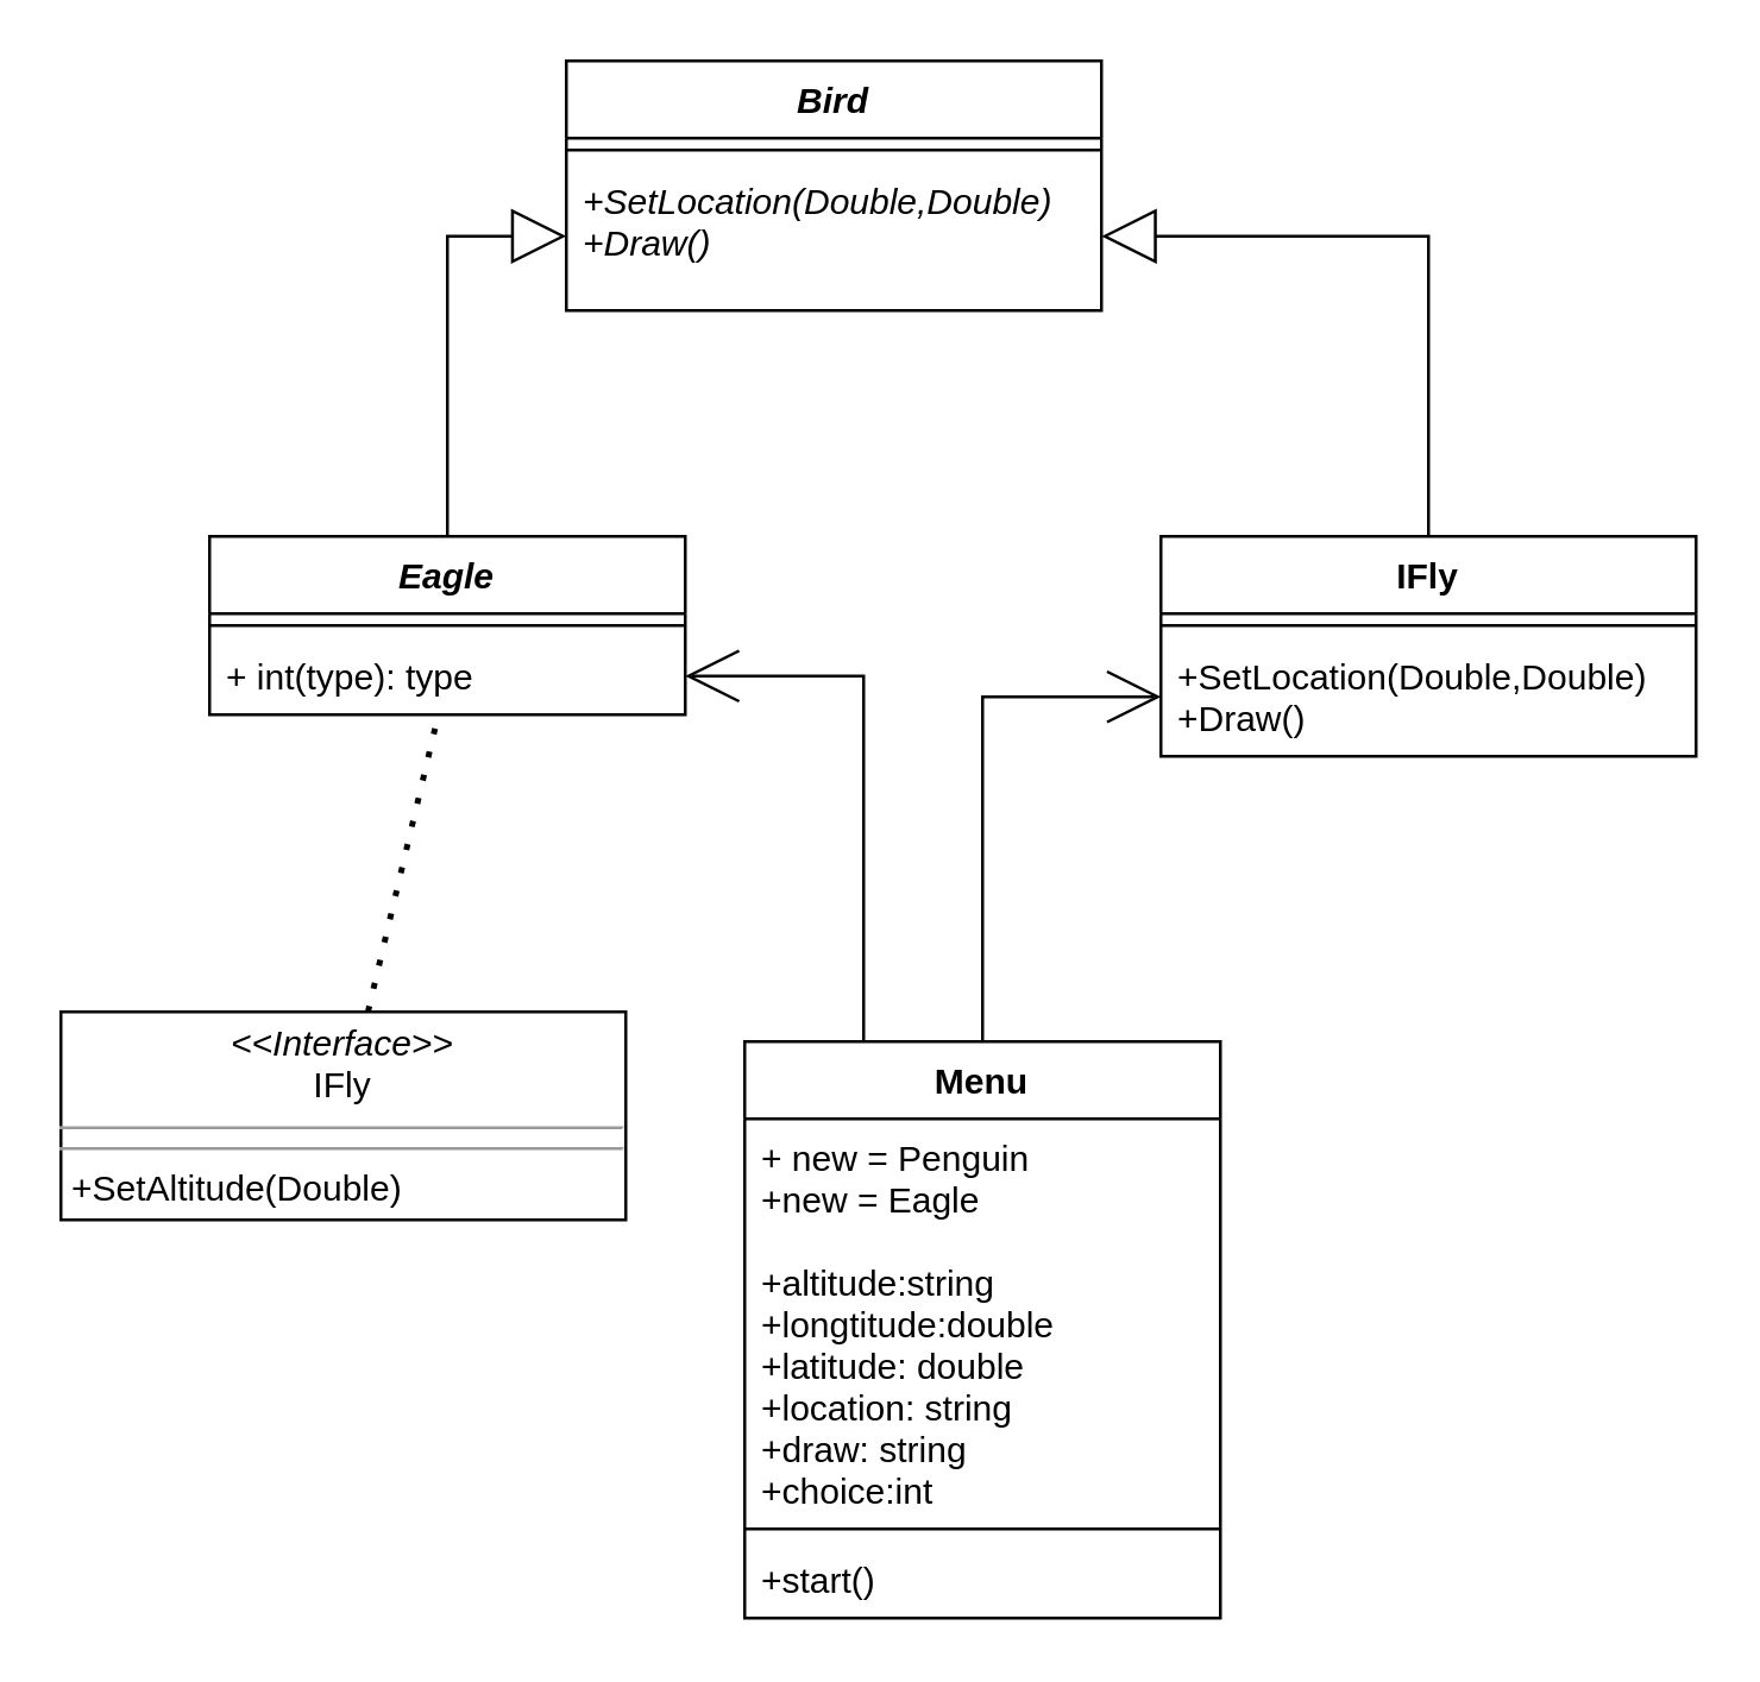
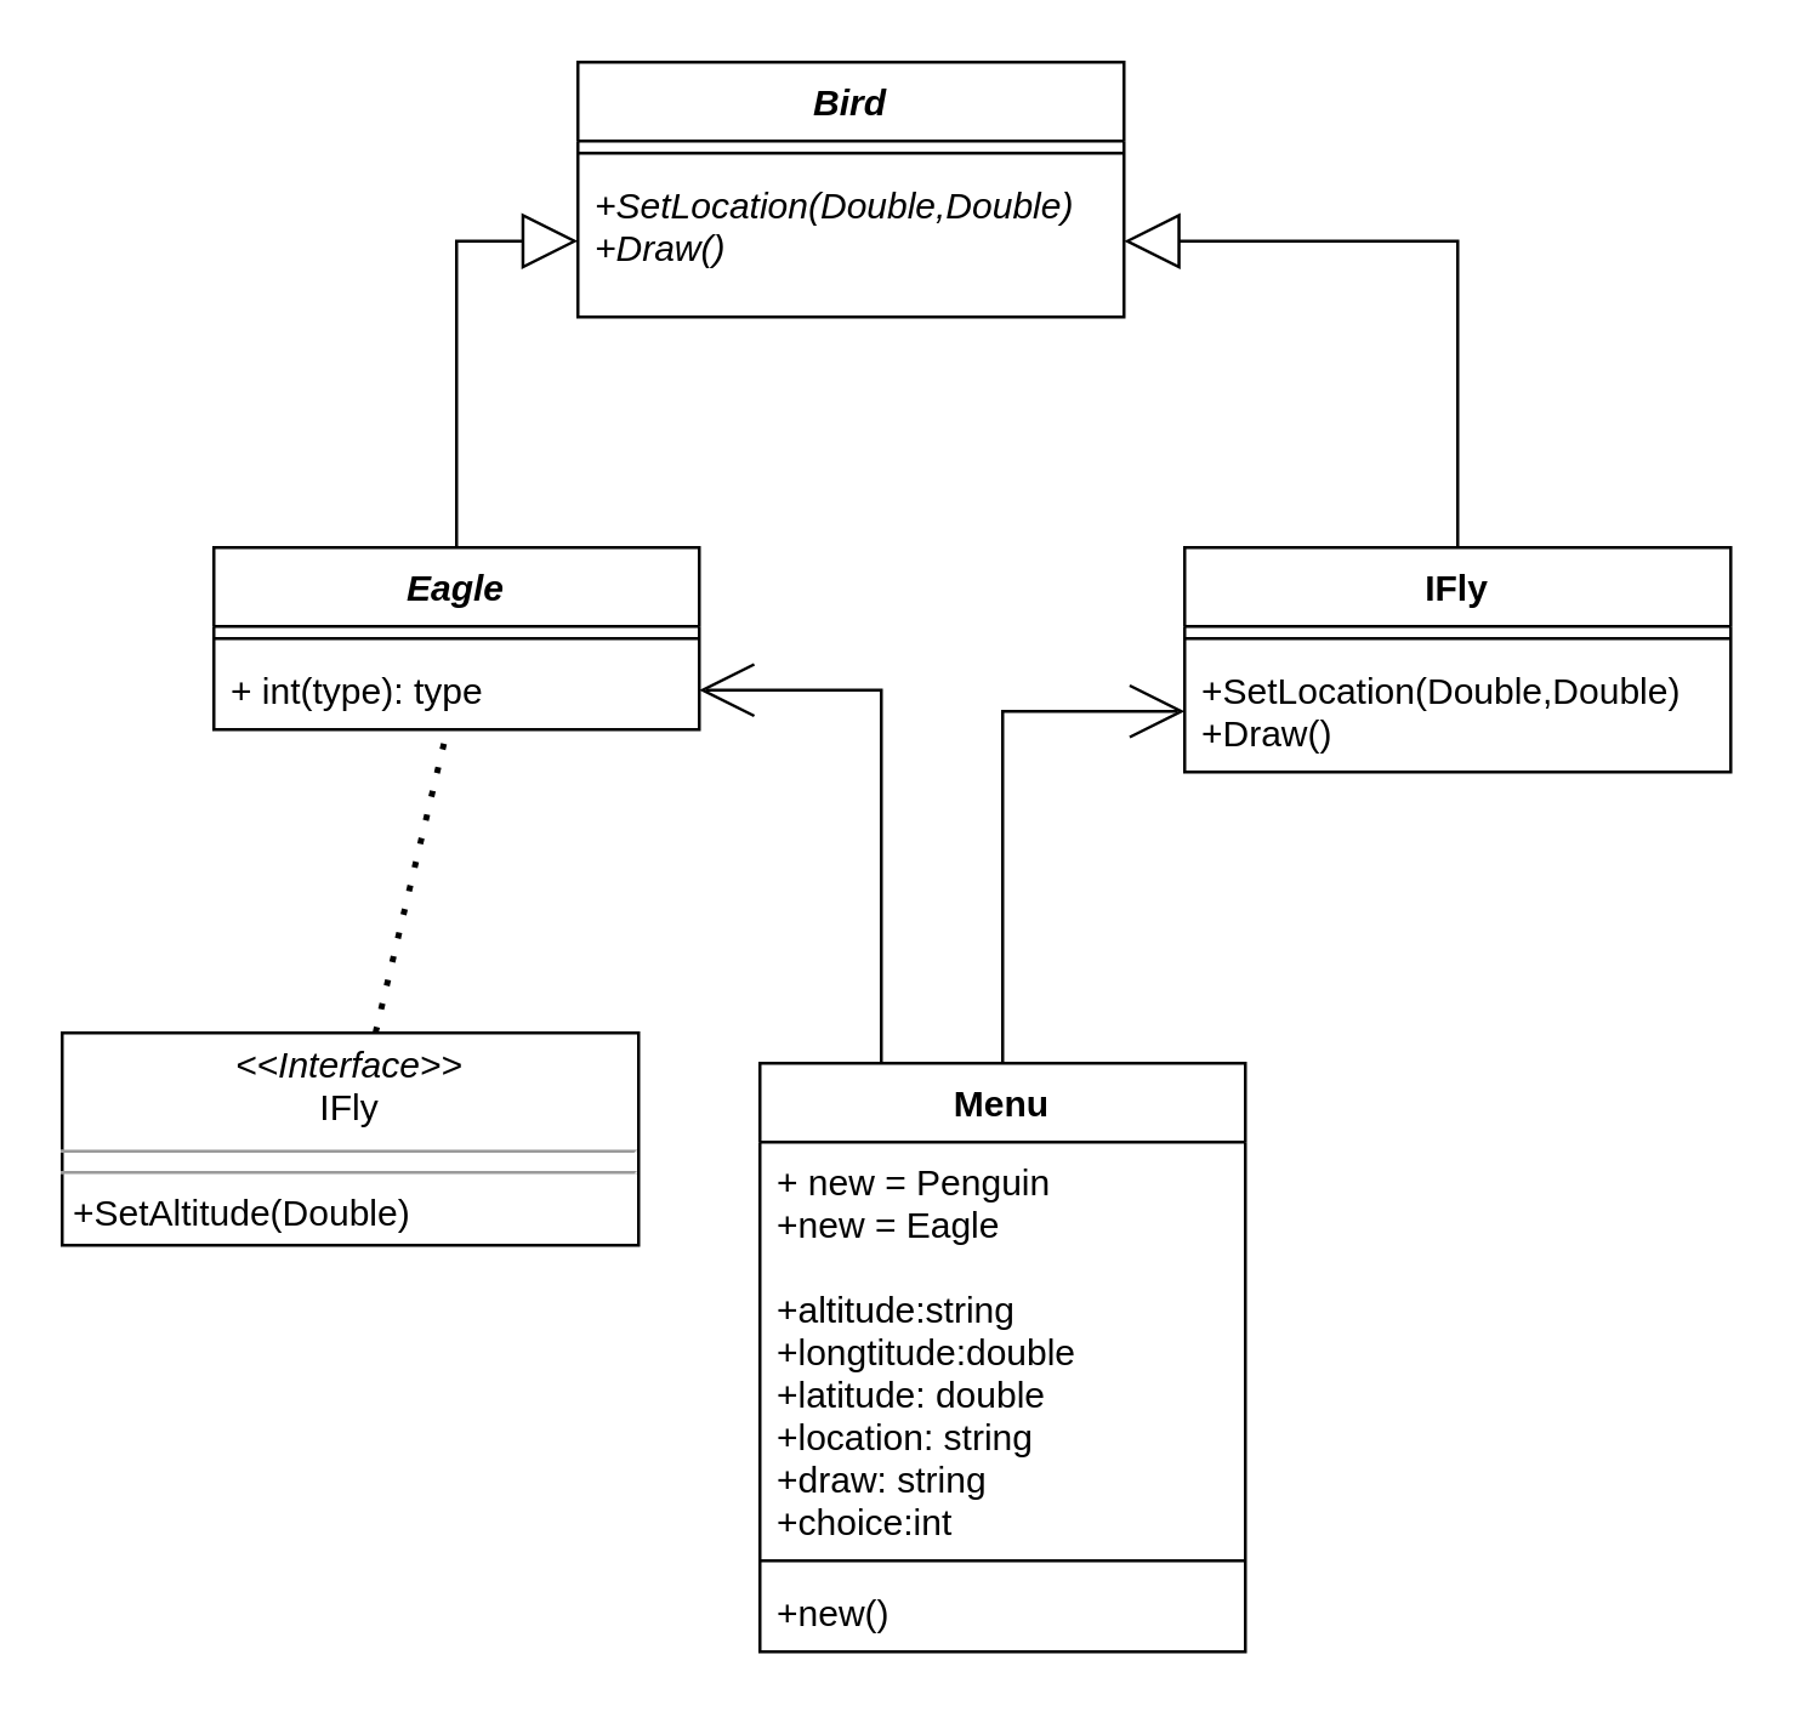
  <mxCell id="0" />
  <mxCell id="1" parent="0" />
  <mxCell id="2" value="Bird" style="swimlane;fontStyle=3;align=center;verticalAlign=top;childLayout=stackLayout;horizontal=1;startSize=26;horizontalStack=0;resizeParent=1;resizeParentMax=0;resizeLast=0;collapsible=1;marginBottom=0;" vertex="1" parent="1"><mxGeometry x="190" y="20" width="180" height="84" as="geometry" /></mxCell>
  <mxCell id="3" value="" style="line;strokeWidth=1;fillColor=none;align=left;verticalAlign=middle;spacingTop=-1;spacingLeft=3;spacingRight=3;rotatable=0;labelPosition=right;points=[];portConstraint=eastwest;" vertex="1" parent="2"><mxGeometry y="26" width="180" height="8" as="geometry" /></mxCell>
  <mxCell id="4" value="+SetLocation(Double,Double)&#10;+Draw()&#10;" style="text;strokeColor=none;fillColor=none;align=left;verticalAlign=top;spacingLeft=4;spacingRight=4;overflow=hidden;rotatable=0;points=[[0,0.5],[1,0.5]];portConstraint=eastwest;fontStyle=2" vertex="1" parent="2"><mxGeometry y="34" width="180" height="50" as="geometry" /></mxCell>
  <mxCell id="5" value="&lt;p style=&quot;margin: 0px ; margin-top: 4px ; text-align: center&quot;&gt;&lt;i&gt;&amp;lt;&amp;lt;Interface&amp;gt;&amp;gt;&lt;/i&gt;&lt;br&gt;IFly&lt;/p&gt;&lt;hr size=&quot;1&quot;&gt;&lt;hr size=&quot;1&quot;&gt;&lt;p style=&quot;margin: 0px ; margin-left: 4px&quot;&gt;+SetAltitude(Double)&lt;br&gt;&lt;/p&gt;" style="verticalAlign=top;align=left;overflow=fill;fontSize=12;fontFamily=Helvetica;html=1;" vertex="1" parent="1"><mxGeometry x="20" y="340" width="190" height="70" as="geometry" /></mxCell>
  <mxCell id="6" style="edgeStyle=orthogonalEdgeStyle;rounded=0;orthogonalLoop=1;jettySize=auto;html=1;exitX=0.5;exitY=0;exitDx=0;exitDy=0;entryX=0;entryY=0.5;entryDx=0;entryDy=0;endArrow=block;endFill=0;endSize=16;" edge="1" parent="1" source="7" target="4"><mxGeometry relative="1" as="geometry" /></mxCell>
  <mxCell id="7" value="Eagle" style="swimlane;fontStyle=3;align=center;verticalAlign=top;childLayout=stackLayout;horizontal=1;startSize=26;horizontalStack=0;resizeParent=1;resizeParentMax=0;resizeLast=0;collapsible=1;marginBottom=0;" vertex="1" parent="1"><mxGeometry x="70" y="180" width="160" height="60" as="geometry" /></mxCell>
  <mxCell id="8" value="" style="line;strokeWidth=1;fillColor=none;align=left;verticalAlign=middle;spacingTop=-1;spacingLeft=3;spacingRight=3;rotatable=0;labelPosition=right;points=[];portConstraint=eastwest;" vertex="1" parent="7"><mxGeometry y="26" width="160" height="8" as="geometry" /></mxCell>
  <mxCell id="9" value="+ int(type): type" style="text;strokeColor=none;fillColor=none;align=left;verticalAlign=top;spacingLeft=4;spacingRight=4;overflow=hidden;rotatable=0;points=[[0,0.5],[1,0.5]];portConstraint=eastwest;" vertex="1" parent="7"><mxGeometry y="34" width="160" height="26" as="geometry" /></mxCell>
  <mxCell id="10" style="edgeStyle=orthogonalEdgeStyle;rounded=0;orthogonalLoop=1;jettySize=auto;html=1;exitX=0.5;exitY=0;exitDx=0;exitDy=0;endArrow=block;endFill=0;endSize=16;" edge="1" parent="1" source="11" target="4"><mxGeometry relative="1" as="geometry" /></mxCell>
  <mxCell id="11" value="IFly" style="swimlane;fontStyle=1;align=center;verticalAlign=top;childLayout=stackLayout;horizontal=1;startSize=26;horizontalStack=0;resizeParent=1;resizeParentMax=0;resizeLast=0;collapsible=1;marginBottom=0;" vertex="1" parent="1"><mxGeometry x="390" y="180" width="180" height="74" as="geometry" /></mxCell>
  <mxCell id="12" value="" style="line;strokeWidth=1;fillColor=none;align=left;verticalAlign=middle;spacingTop=-1;spacingLeft=3;spacingRight=3;rotatable=0;labelPosition=right;points=[];portConstraint=eastwest;" vertex="1" parent="11"><mxGeometry y="26" width="180" height="8" as="geometry" /></mxCell>
  <mxCell id="13" value="+SetLocation(Double,Double)&#10;+Draw()&#10;" style="text;strokeColor=none;fillColor=none;align=left;verticalAlign=top;spacingLeft=4;spacingRight=4;overflow=hidden;rotatable=0;points=[[0,0.5],[1,0.5]];portConstraint=eastwest;" vertex="1" parent="11"><mxGeometry y="34" width="180" height="40" as="geometry" /></mxCell>
  <mxCell id="14" value="" style="endArrow=none;dashed=1;html=1;dashPattern=1 3;strokeWidth=2;" edge="1" parent="1" source="5" target="9"><mxGeometry width="50" height="50" relative="1" as="geometry"><mxPoint x="300" y="290" as="sourcePoint" /><mxPoint x="350" y="240" as="targetPoint" /></mxGeometry></mxCell>
  <mxCell id="15" style="edgeStyle=orthogonalEdgeStyle;rounded=0;orthogonalLoop=1;jettySize=auto;html=1;exitX=0.5;exitY=0;exitDx=0;exitDy=0;endArrow=open;endFill=0;endSize=16;" edge="1" parent="1" source="17" target="13"><mxGeometry relative="1" as="geometry" /></mxCell>
  <mxCell id="16" style="edgeStyle=orthogonalEdgeStyle;rounded=0;orthogonalLoop=1;jettySize=auto;html=1;exitX=0.25;exitY=0;exitDx=0;exitDy=0;entryX=1;entryY=0.5;entryDx=0;entryDy=0;endArrow=open;endFill=0;endSize=16;" edge="1" parent="1" source="17" target="9"><mxGeometry relative="1" as="geometry" /></mxCell>
  <mxCell id="17" value="Menu" style="swimlane;fontStyle=1;align=center;verticalAlign=top;childLayout=stackLayout;horizontal=1;startSize=26;horizontalStack=0;resizeParent=1;resizeParentMax=0;resizeLast=0;collapsible=1;marginBottom=0;" vertex="1" parent="1"><mxGeometry x="250" y="350" width="160" height="194" as="geometry" /></mxCell>
  <mxCell id="18" value="+ new = Penguin&#10;+new = Eagle&#10;&#10;+altitude:string&#10;+longtitude:double&#10;+latitude: double&#10;+location: string&#10;+draw: string&#10;+choice:int&#10;&#10;" style="text;strokeColor=none;fillColor=none;align=left;verticalAlign=top;spacingLeft=4;spacingRight=4;overflow=hidden;rotatable=0;points=[[0,0.5],[1,0.5]];portConstraint=eastwest;" vertex="1" parent="17"><mxGeometry y="26" width="160" height="134" as="geometry" /></mxCell>
  <mxCell id="19" value="" style="line;strokeWidth=1;fillColor=none;align=left;verticalAlign=middle;spacingTop=-1;spacingLeft=3;spacingRight=3;rotatable=0;labelPosition=right;points=[];portConstraint=eastwest;" vertex="1" parent="17"><mxGeometry y="160" width="160" height="8" as="geometry" /></mxCell>
- <mxCell id="20" value="+start()" style="text;strokeColor=none;fillColor=none;align=left;verticalAlign=top;spacingLeft=4;spacingRight=4;overflow=hidden;rotatable=0;points=[[0,0.5],[1,0.5]];portConstraint=eastwest;" vertex="1" parent="17"><mxGeometry y="168" width="160" height="26" as="geometry" /></mxCell>
+ <mxCell id="20" value="+new()" style="text;strokeColor=none;fillColor=none;align=left;verticalAlign=top;spacingLeft=4;spacingRight=4;overflow=hidden;rotatable=0;points=[[0,0.5],[1,0.5]];portConstraint=eastwest;" vertex="1" parent="17"><mxGeometry y="168" width="160" height="26" as="geometry" /></mxCell>
